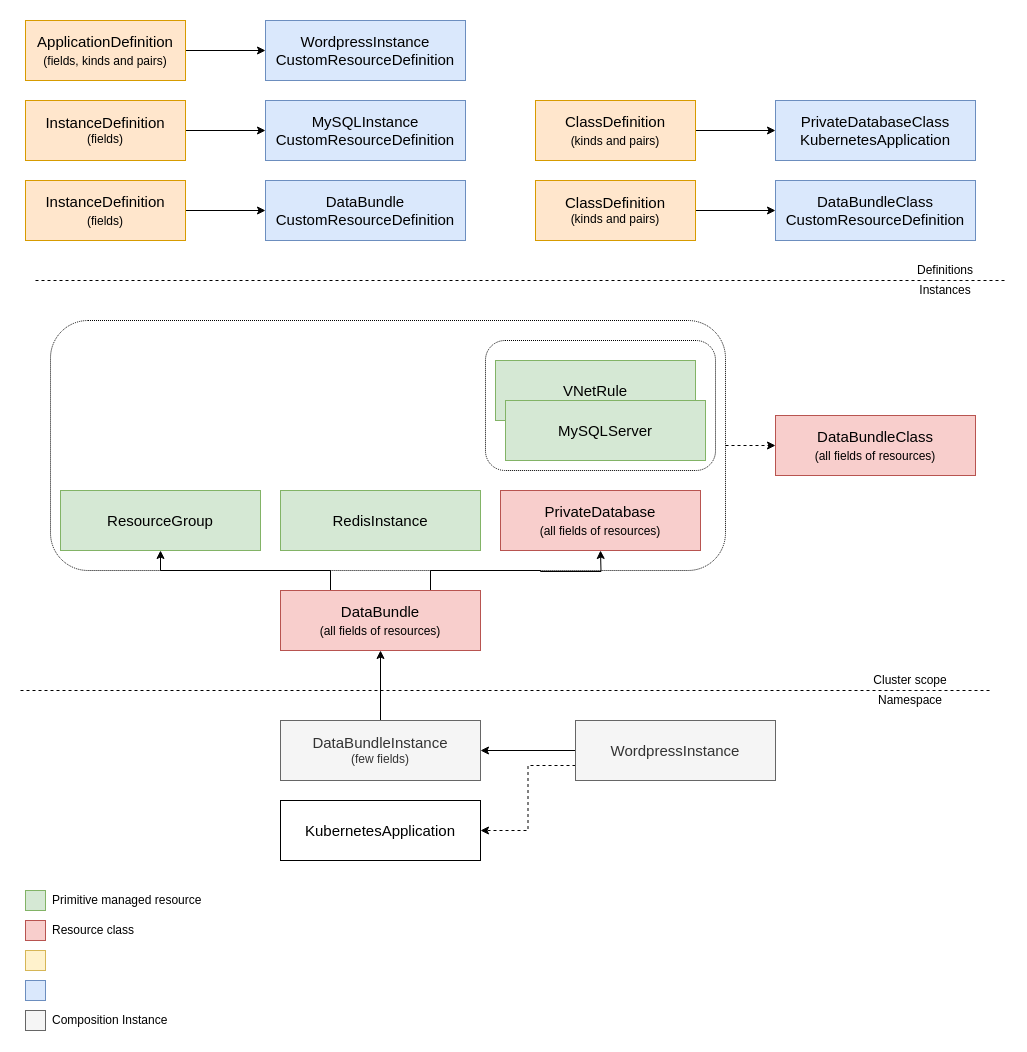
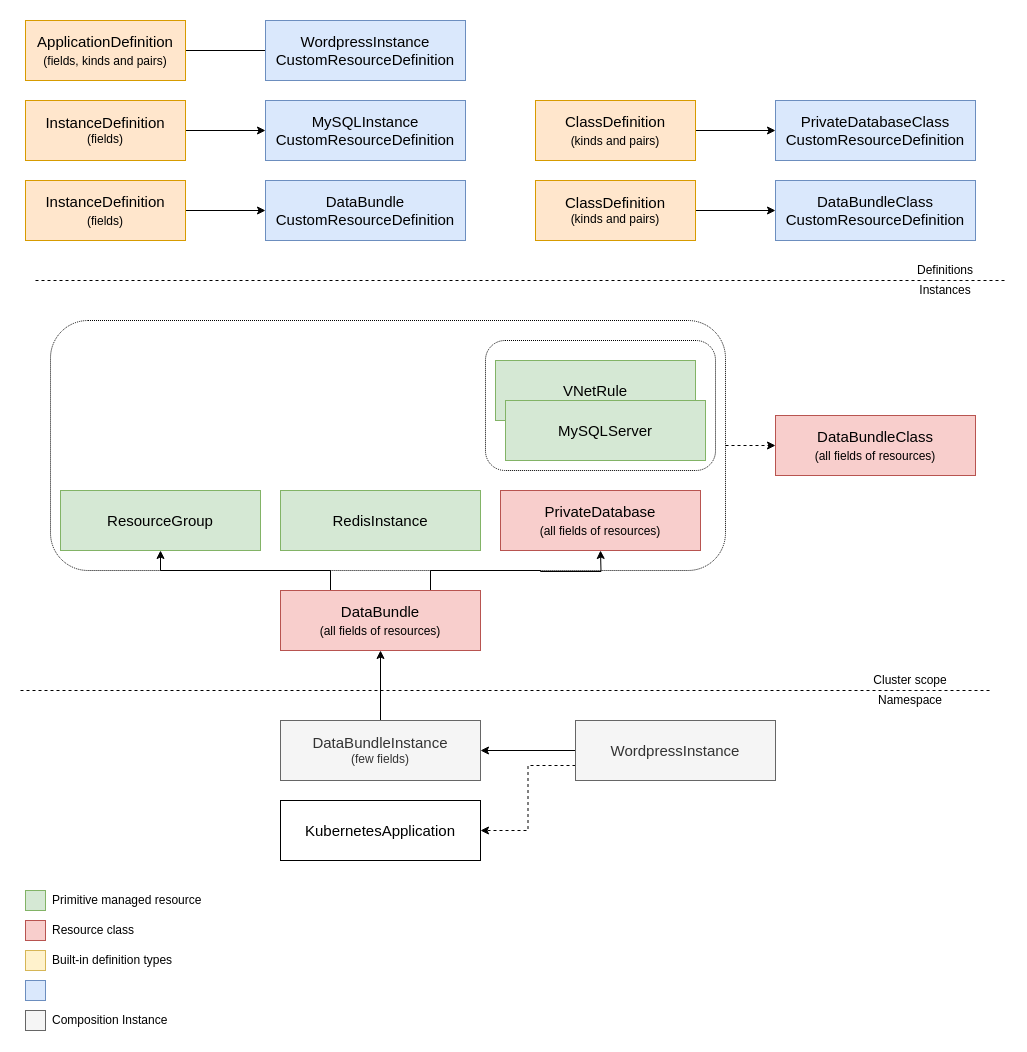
  <mxCell id="0" />
  <mxCell id="1" parent="0" />
  <mxCell id="2" style="edgeStyle=orthogonalEdgeStyle;rounded=0;orthogonalLoop=1;jettySize=auto;html=1;exitX=1;exitY=0.5;exitDx=0;exitDy=0;entryX=0;entryY=0.5;entryDx=0;entryDy=0;dashed=1;" parent="1" source="3" target="41" edge="1"><mxGeometry relative="1" as="geometry" /></mxCell>
  <mxCell id="3" value="" style="rounded=1;whiteSpace=wrap;html=1;align=left;fillColor=none;dashed=1;dashPattern=1 1;" parent="1" vertex="1"><mxGeometry x="50" y="320" width="675" height="250" as="geometry" /></mxCell>
  <mxCell id="4" value="" style="edgeStyle=orthogonalEdgeStyle;rounded=0;orthogonalLoop=1;jettySize=auto;html=1;" parent="1" source="5" target="6" edge="1"><mxGeometry relative="1" as="geometry" /></mxCell>
  <mxCell id="5" value="&lt;div&gt;&lt;font style=&quot;font-size: 15px&quot;&gt;InstanceDefinition&lt;/font&gt;&lt;/div&gt;&lt;div&gt;&lt;font style=&quot;font-size: 12px&quot;&gt;(fields)&lt;br&gt;&lt;/font&gt;&lt;/div&gt;" style="rounded=0;whiteSpace=wrap;html=1;fillColor=#ffe6cc;strokeColor=#d79b00;" parent="1" vertex="1"><mxGeometry x="25" y="100" width="160" height="60" as="geometry" /></mxCell>
  <mxCell id="6" value="&lt;div&gt;&lt;font style=&quot;font-size: 15px&quot;&gt;MySQLInstance&lt;/font&gt;&lt;/div&gt;&lt;div&gt;&lt;font style=&quot;font-size: 15px&quot;&gt;CustomResourceDefinition&lt;br&gt;&lt;/font&gt;&lt;/div&gt;" style="rounded=0;whiteSpace=wrap;html=1;fillColor=#dae8fc;strokeColor=#6c8ebf;" parent="1" vertex="1"><mxGeometry x="265" y="100" width="200" height="60" as="geometry" /></mxCell>
  <mxCell id="7" value="" style="edgeStyle=orthogonalEdgeStyle;rounded=0;orthogonalLoop=1;jettySize=auto;html=1;" parent="1" source="8" target="9" edge="1"><mxGeometry relative="1" as="geometry" /></mxCell>
  <mxCell id="8" value="&lt;div&gt;&lt;font style=&quot;font-size: 15px&quot;&gt;ClassDefinition&lt;/font&gt;&lt;br&gt;&lt;font style=&quot;font-size: 15px&quot;&gt;&lt;font style=&quot;font-size: 12px&quot;&gt;(kinds and pairs)&lt;/font&gt;&lt;/font&gt;&lt;/div&gt;" style="rounded=0;whiteSpace=wrap;html=1;fillColor=#ffe6cc;strokeColor=#d79b00;" parent="1" vertex="1"><mxGeometry x="535" y="100" width="160" height="60" as="geometry" /></mxCell>
- <mxCell id="9" value="&lt;div&gt;&lt;font style=&quot;font-size: 15px&quot;&gt;PrivateDatabaseClass&lt;/font&gt;&lt;/div&gt;&lt;div&gt;&lt;font style=&quot;font-size: 15px&quot;&gt;KubernetesApplication&lt;br&gt;&lt;/font&gt;&lt;/div&gt;" style="rounded=0;whiteSpace=wrap;html=1;fillColor=#dae8fc;strokeColor=#6c8ebf;" parent="1" vertex="1"><mxGeometry x="775" y="100" width="200" height="60" as="geometry" /></mxCell>
+ <mxCell id="9" value="&lt;div&gt;&lt;font style=&quot;font-size: 15px&quot;&gt;PrivateDatabaseClass&lt;/font&gt;&lt;/div&gt;&lt;div&gt;&lt;font style=&quot;font-size: 15px&quot;&gt;CustomResourceDefinition&lt;br&gt;&lt;/font&gt;&lt;/div&gt;" style="rounded=0;whiteSpace=wrap;html=1;fillColor=#dae8fc;strokeColor=#6c8ebf;" parent="1" vertex="1"><mxGeometry x="775" y="100" width="200" height="60" as="geometry" /></mxCell>
  <mxCell id="10" value="" style="edgeStyle=orthogonalEdgeStyle;rounded=0;orthogonalLoop=1;jettySize=auto;html=1;" parent="1" source="11" target="12" edge="1"><mxGeometry relative="1" as="geometry" /></mxCell>
  <mxCell id="11" value="&lt;font style=&quot;font-size: 15px&quot;&gt;ClassDefinition&lt;/font&gt;&lt;font style=&quot;font-size: 12px&quot;&gt;&lt;br&gt;(kinds and pairs)&lt;/font&gt;" style="rounded=0;whiteSpace=wrap;html=1;fillColor=#ffe6cc;strokeColor=#d79b00;" parent="1" vertex="1"><mxGeometry x="535" y="180" width="160" height="60" as="geometry" /></mxCell>
  <mxCell id="12" value="&lt;div&gt;&lt;font style=&quot;font-size: 15px&quot;&gt;DataBundleClass&lt;/font&gt;&lt;/div&gt;&lt;div&gt;&lt;font style=&quot;font-size: 15px&quot;&gt;CustomResourceDefinition&lt;br&gt;&lt;/font&gt;&lt;/div&gt;" style="rounded=0;whiteSpace=wrap;html=1;fillColor=#dae8fc;strokeColor=#6c8ebf;" parent="1" vertex="1"><mxGeometry x="775" y="180" width="200" height="60" as="geometry" /></mxCell>
  <mxCell id="13" value="" style="endArrow=none;dashed=1;html=1;" parent="1" edge="1"><mxGeometry width="50" height="50" relative="1" as="geometry"><mxPoint x="20" y="690" as="sourcePoint" /><mxPoint x="990" y="690" as="targetPoint" /></mxGeometry></mxCell>
  <mxCell id="14" value="Cluster scope" style="text;html=1;strokeColor=none;fillColor=none;align=center;verticalAlign=middle;whiteSpace=wrap;rounded=0;" parent="1" vertex="1"><mxGeometry x="870" y="670" width="80" height="20" as="geometry" /></mxCell>
  <mxCell id="15" value="Namespace" style="text;html=1;strokeColor=none;fillColor=none;align=center;verticalAlign=middle;whiteSpace=wrap;rounded=0;" parent="1" vertex="1"><mxGeometry x="870" y="690" width="80" height="20" as="geometry" /></mxCell>
  <mxCell id="16" style="edgeStyle=orthogonalEdgeStyle;rounded=0;orthogonalLoop=1;jettySize=auto;html=1;exitX=0;exitY=0.75;exitDx=0;exitDy=0;entryX=1;entryY=0.5;entryDx=0;entryDy=0;dashed=1;" parent="1" source="18" target="21" edge="1"><mxGeometry relative="1" as="geometry" /></mxCell>
  <mxCell id="17" style="edgeStyle=orthogonalEdgeStyle;rounded=0;orthogonalLoop=1;jettySize=auto;html=1;exitX=0;exitY=0.5;exitDx=0;exitDy=0;entryX=1;entryY=0.5;entryDx=0;entryDy=0;" parent="1" source="18" target="46" edge="1"><mxGeometry relative="1" as="geometry" /></mxCell>
  <mxCell id="18" value="&lt;div&gt;&lt;font style=&quot;font-size: 15px&quot;&gt;WordpressInstance&lt;/font&gt;&lt;/div&gt;" style="rounded=0;whiteSpace=wrap;html=1;fillColor=#f5f5f5;strokeColor=#666666;fontColor=#333333;" parent="1" vertex="1"><mxGeometry x="575" y="720" width="200" height="60" as="geometry" /></mxCell>
  <mxCell id="19" style="edgeStyle=orthogonalEdgeStyle;rounded=0;orthogonalLoop=1;jettySize=auto;html=1;exitX=0.25;exitY=0;exitDx=0;exitDy=0;entryX=0.5;entryY=1;entryDx=0;entryDy=0;" parent="1" source="43" target="22" edge="1"><mxGeometry relative="1" as="geometry" /></mxCell>
  <mxCell id="20" style="edgeStyle=orthogonalEdgeStyle;rounded=0;orthogonalLoop=1;jettySize=auto;html=1;exitX=0.75;exitY=0;exitDx=0;exitDy=0;entryX=0.5;entryY=1;entryDx=0;entryDy=0;" parent="1" source="43" edge="1"><mxGeometry relative="1" as="geometry"><mxPoint x="600" y="550" as="targetPoint" /></mxGeometry></mxCell>
  <mxCell id="21" value="&lt;font style=&quot;font-size: 15px&quot;&gt;KubernetesApplication&lt;/font&gt;" style="rounded=0;whiteSpace=wrap;html=1;" parent="1" vertex="1"><mxGeometry x="280" y="800" width="200" height="60" as="geometry" /></mxCell>
  <mxCell id="22" value="&lt;font style=&quot;font-size: 15px&quot;&gt;ResourceGroup&lt;/font&gt;" style="rounded=0;whiteSpace=wrap;html=1;fillColor=#d5e8d4;strokeColor=#82b366;" parent="1" vertex="1"><mxGeometry x="60" y="490" width="200" height="60" as="geometry" /></mxCell>
  <mxCell id="23" value="" style="endArrow=none;dashed=1;html=1;" parent="1" edge="1"><mxGeometry width="50" height="50" relative="1" as="geometry"><mxPoint x="35" y="280" as="sourcePoint" /><mxPoint x="1005" y="280" as="targetPoint" /></mxGeometry></mxCell>
  <mxCell id="24" value="Definitions" style="text;html=1;strokeColor=none;fillColor=none;align=center;verticalAlign=middle;whiteSpace=wrap;rounded=0;" parent="1" vertex="1"><mxGeometry x="905" y="260" width="80" height="20" as="geometry" /></mxCell>
  <mxCell id="25" value="Instances" style="text;html=1;strokeColor=none;fillColor=none;align=center;verticalAlign=middle;whiteSpace=wrap;rounded=0;" parent="1" vertex="1"><mxGeometry x="905" y="280" width="80" height="20" as="geometry" /></mxCell>
  <mxCell id="26" value="&lt;font style=&quot;font-size: 15px&quot;&gt;VNetRule&lt;/font&gt;" style="rounded=0;whiteSpace=wrap;html=1;fillColor=#d5e8d4;strokeColor=#82b366;" parent="1" vertex="1"><mxGeometry x="495" y="360" width="200" height="60" as="geometry" /></mxCell>
  <mxCell id="27" value="&lt;font style=&quot;font-size: 15px&quot;&gt;MySQLServer&lt;/font&gt;" style="rounded=0;whiteSpace=wrap;html=1;fillColor=#d5e8d4;strokeColor=#82b366;" parent="1" vertex="1"><mxGeometry x="505" y="400" width="200" height="60" as="geometry" /></mxCell>
  <mxCell id="28" value="" style="whiteSpace=wrap;html=1;aspect=fixed;fillColor=#d5e8d4;strokeColor=#82b366;" parent="1" vertex="1"><mxGeometry x="25" y="890" width="20" height="20" as="geometry" /></mxCell>
  <mxCell id="29" value="" style="whiteSpace=wrap;html=1;aspect=fixed;fillColor=#f8cecc;strokeColor=#b85450;" parent="1" vertex="1"><mxGeometry x="25" y="920" width="20" height="20" as="geometry" /></mxCell>
  <mxCell id="30" value="" style="whiteSpace=wrap;html=1;aspect=fixed;fillColor=#dae8fc;strokeColor=#6c8ebf;" parent="1" vertex="1"><mxGeometry x="25" y="980" width="20" height="20" as="geometry" /></mxCell>
  <mxCell id="31" value="" style="whiteSpace=wrap;html=1;aspect=fixed;fillColor=#f5f5f5;strokeColor=#666666;fontColor=#333333;" parent="1" vertex="1"><mxGeometry x="25" y="1010" width="20" height="20" as="geometry" /></mxCell>
  <mxCell id="32" value="" style="whiteSpace=wrap;html=1;aspect=fixed;fillColor=#fff2cc;strokeColor=#d6b656;" parent="1" vertex="1"><mxGeometry x="25" y="950" width="20" height="20" as="geometry" /></mxCell>
  <mxCell id="33" value="Primitive managed resource" style="text;html=1;strokeColor=none;fillColor=none;align=left;verticalAlign=middle;whiteSpace=wrap;rounded=0;" parent="1" vertex="1"><mxGeometry x="50" y="890" width="155" height="20" as="geometry" /></mxCell>
  <mxCell id="34" value="Resource class" style="text;html=1;strokeColor=none;fillColor=none;align=left;verticalAlign=middle;whiteSpace=wrap;rounded=0;" parent="1" vertex="1"><mxGeometry x="50" y="920" width="120" height="20" as="geometry" /></mxCell>
+ <mxCell id="35" value="Built-in definition types" style="text;html=1;strokeColor=none;fillColor=none;align=left;verticalAlign=middle;whiteSpace=wrap;rounded=0;" parent="1" vertex="1"><mxGeometry x="50" y="950" width="130" height="20" as="geometry" /></mxCell>
  <mxCell id="36" value="Composition Instance" style="text;html=1;strokeColor=none;fillColor=none;align=left;verticalAlign=middle;whiteSpace=wrap;rounded=0;" parent="1" vertex="1"><mxGeometry x="50" y="1010" width="135" height="20" as="geometry" /></mxCell>
  <mxCell id="37" value="&lt;font style=&quot;font-size: 15px&quot;&gt;RedisInstance&lt;/font&gt;" style="rounded=0;whiteSpace=wrap;html=1;fillColor=#d5e8d4;strokeColor=#82b366;" parent="1" vertex="1"><mxGeometry x="280" y="490" width="200" height="60" as="geometry" /></mxCell>
  <mxCell id="38" value="" style="edgeStyle=orthogonalEdgeStyle;rounded=0;orthogonalLoop=1;jettySize=auto;html=1;" parent="1" source="39" target="40" edge="1"><mxGeometry relative="1" as="geometry" /></mxCell>
  <mxCell id="39" value="&lt;div&gt;&lt;font style=&quot;font-size: 15px&quot;&gt;InstanceDefinition&lt;/font&gt;&lt;br&gt;&lt;font style=&quot;font-size: 15px&quot;&gt;&lt;font style=&quot;font-size: 12px&quot;&gt;(fields)&lt;/font&gt;&lt;/font&gt;&lt;/div&gt;" style="rounded=0;whiteSpace=wrap;html=1;fillColor=#ffe6cc;strokeColor=#d79b00;" parent="1" vertex="1"><mxGeometry x="25" y="180" width="160" height="60" as="geometry" /></mxCell>
  <mxCell id="40" value="&lt;div&gt;&lt;font style=&quot;font-size: 15px&quot;&gt;DataBundle&lt;/font&gt;&lt;/div&gt;&lt;div&gt;&lt;font style=&quot;font-size: 15px&quot;&gt;CustomResourceDefinition&lt;br&gt;&lt;/font&gt;&lt;/div&gt;" style="rounded=0;whiteSpace=wrap;html=1;fillColor=#dae8fc;strokeColor=#6c8ebf;" parent="1" vertex="1"><mxGeometry x="265" y="180" width="200" height="60" as="geometry" /></mxCell>
  <mxCell id="41" value="&lt;font style=&quot;font-size: 15px&quot;&gt;DataBundleClass&lt;/font&gt;&lt;br&gt;&lt;font style=&quot;font-size: 15px&quot;&gt;&lt;font style=&quot;font-size: 12px&quot;&gt;(all fields of resources)&lt;/font&gt;&lt;/font&gt;" style="rounded=0;whiteSpace=wrap;html=1;fillColor=#f8cecc;strokeColor=#b85450;" parent="1" vertex="1"><mxGeometry x="775" y="415" width="200" height="60" as="geometry" /></mxCell>
  <mxCell id="42" value="" style="rounded=1;whiteSpace=wrap;html=1;align=left;fillColor=none;dashed=1;dashPattern=1 1;" parent="1" vertex="1"><mxGeometry x="485" y="340" width="230" height="130" as="geometry" /></mxCell>
  <mxCell id="43" value="&lt;font style=&quot;font-size: 15px&quot;&gt;DataBundle&lt;/font&gt;&lt;br&gt;&lt;font style=&quot;font-size: 15px&quot;&gt;&lt;font style=&quot;font-size: 12px&quot;&gt;(all fields of resources)&lt;/font&gt;&lt;/font&gt;" style="rounded=0;whiteSpace=wrap;html=1;fillColor=#f8cecc;strokeColor=#b85450;" parent="1" vertex="1"><mxGeometry x="280" y="590" width="200" height="60" as="geometry" /></mxCell>
  <mxCell id="44" value="&lt;div&gt;&lt;font style=&quot;font-size: 15px&quot;&gt;PrivateDatabase&lt;/font&gt;&lt;/div&gt;&lt;font style=&quot;font-size: 15px&quot;&gt;&lt;font style=&quot;font-size: 12px&quot;&gt;(&lt;/font&gt;&lt;/font&gt;&lt;font style=&quot;font-size: 15px&quot;&gt;&lt;font style=&quot;font-size: 12px&quot;&gt;&lt;font style=&quot;font-size: 15px&quot;&gt;&lt;font style=&quot;font-size: 12px&quot;&gt;all fields of resources&lt;/font&gt;&lt;/font&gt;)&lt;/font&gt;&lt;br&gt;&lt;/font&gt;" style="rounded=0;whiteSpace=wrap;html=1;fillColor=#f8cecc;strokeColor=#b85450;" parent="1" vertex="1"><mxGeometry x="500" y="490" width="200" height="60" as="geometry" /></mxCell>
  <mxCell id="45" style="edgeStyle=orthogonalEdgeStyle;rounded=0;orthogonalLoop=1;jettySize=auto;html=1;exitX=0.5;exitY=0;exitDx=0;exitDy=0;" parent="1" source="46" target="43" edge="1"><mxGeometry relative="1" as="geometry" /></mxCell>
  <mxCell id="46" value="&lt;font style=&quot;font-size: 15px&quot;&gt;DataBundleInstance&lt;/font&gt;&lt;br&gt;(few fields)" style="rounded=0;whiteSpace=wrap;html=1;fillColor=#f5f5f5;strokeColor=#666666;fontColor=#333333;" parent="1" vertex="1"><mxGeometry x="280" y="720" width="200" height="60" as="geometry" /></mxCell>
- <mxCell id="47" value="" style="edgeStyle=orthogonalEdgeStyle;rounded=0;orthogonalLoop=1;jettySize=auto;html=1;" parent="1" source="48" target="49" edge="1"><mxGeometry relative="1" as="geometry" /></mxCell>
+ <mxCell id="47" value="" style="edgeStyle=orthogonalEdgeStyle;rounded=0;orthogonalLoop=1;jettySize=auto;html=1;endArrow=none;" parent="1" source="48" target="49" edge="1"><mxGeometry relative="1" as="geometry" /></mxCell>
  <mxCell id="48" value="&lt;div&gt;&lt;font style=&quot;font-size: 15px&quot;&gt;ApplicationDefinition&lt;/font&gt;&lt;br&gt;&lt;font style=&quot;font-size: 15px&quot;&gt;&lt;font style=&quot;font-size: 12px&quot;&gt;(fields, kinds and pairs)&lt;/font&gt;&lt;/font&gt;&lt;/div&gt;" style="rounded=0;whiteSpace=wrap;html=1;fillColor=#ffe6cc;strokeColor=#d79b00;" parent="1" vertex="1"><mxGeometry x="25" y="20" width="160" height="60" as="geometry" /></mxCell>
  <mxCell id="49" value="&lt;div&gt;&lt;font style=&quot;font-size: 15px&quot;&gt;WordpressInstance&lt;/font&gt;&lt;/div&gt;&lt;div&gt;&lt;font style=&quot;font-size: 15px&quot;&gt;CustomResourceDefinition&lt;br&gt;&lt;/font&gt;&lt;/div&gt;" style="rounded=0;whiteSpace=wrap;html=1;fillColor=#dae8fc;strokeColor=#6c8ebf;" parent="1" vertex="1"><mxGeometry x="265" y="20" width="200" height="60" as="geometry" /></mxCell>
